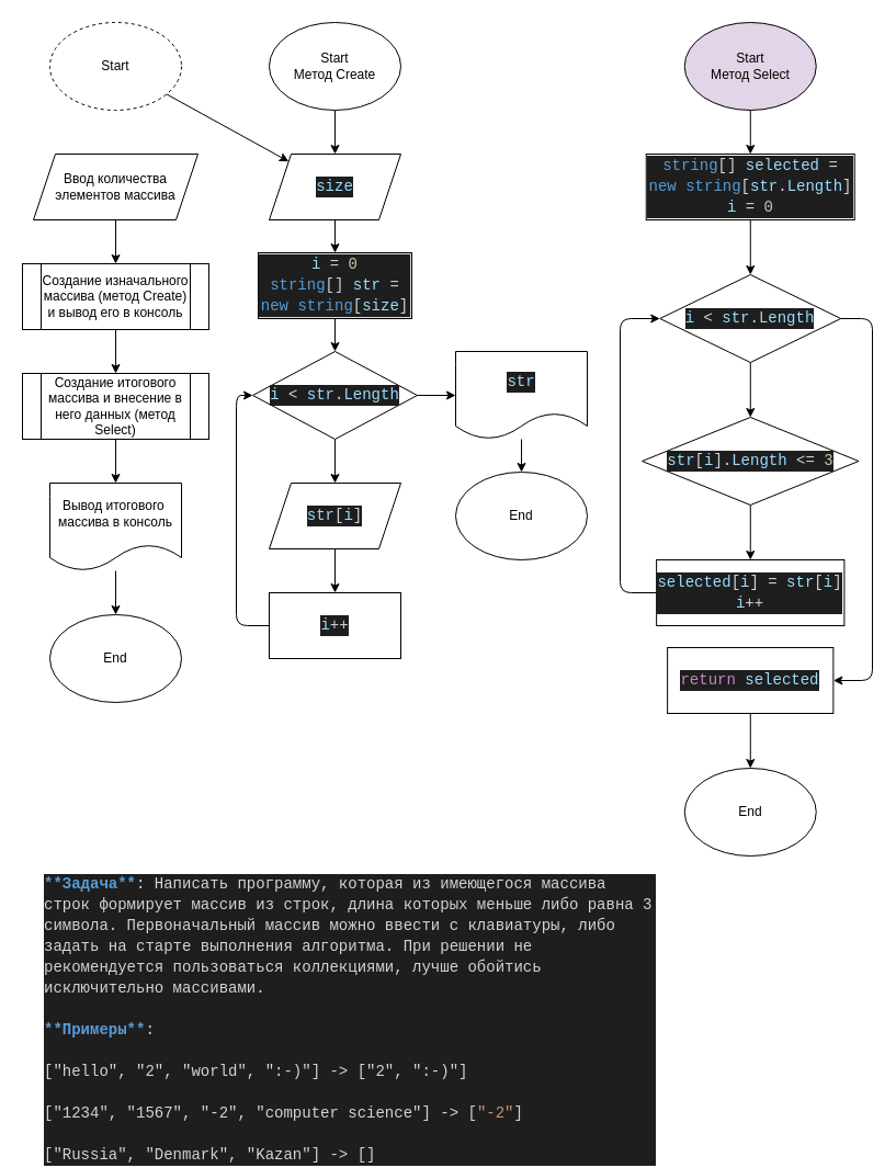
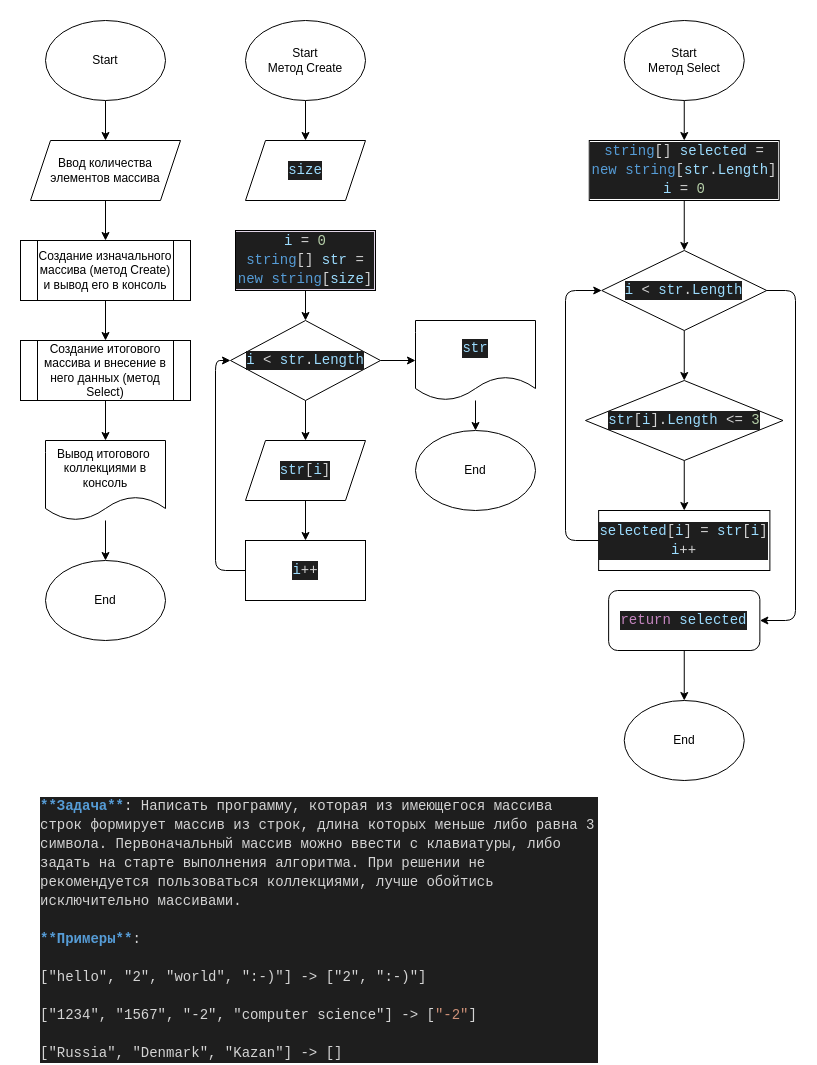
  <mxCell id="0" />
  <mxCell id="1" parent="0" />
- <mxCell id="2" style="edgeStyle=none;html=1;" edge="1" parent="1" source="3" target="25"><mxGeometry relative="1" as="geometry" /></mxCell>
- <mxCell id="3" value="Start" style="ellipse;whiteSpace=wrap;html=1;dashed=1;" vertex="1" parent="1"><mxGeometry x="45" y="20" width="120" height="80" as="geometry" /></mxCell>
+ <mxCell id="2" style="edgeStyle=none;html=1;" edge="1" parent="1" source="3" target="5"><mxGeometry relative="1" as="geometry" /></mxCell>
+ <mxCell id="3" value="Start" style="ellipse;whiteSpace=wrap;html=1;" vertex="1" parent="1"><mxGeometry x="45" y="20" width="120" height="80" as="geometry" /></mxCell>
  <mxCell id="4" style="edgeStyle=none;html=1;entryX=0.5;entryY=0;entryDx=0;entryDy=0;" edge="1" parent="1" source="5" target="12"><mxGeometry relative="1" as="geometry" /></mxCell>
  <mxCell id="5" value="Ввод количества&lt;br&gt;элементов массива" style="shape=parallelogram;perimeter=parallelogramPerimeter;whiteSpace=wrap;html=1;fixedSize=1;" vertex="1" parent="1"><mxGeometry x="30" y="140" width="150" height="60" as="geometry" /></mxCell>
  <mxCell id="6" style="edgeStyle=none;html=1;" edge="1" parent="1" source="7" target="8"><mxGeometry relative="1" as="geometry" /></mxCell>
- <mxCell id="7" value="Вывод итогового&amp;nbsp;&lt;br&gt;массива в консоль" style="shape=document;whiteSpace=wrap;html=1;boundedLbl=1;" vertex="1" parent="1"><mxGeometry x="45" y="440" width="120" height="80" as="geometry" /></mxCell>
+ <mxCell id="7" value="Вывод итогового&amp;nbsp;&lt;br&gt;коллекциями в консоль" style="shape=document;whiteSpace=wrap;html=1;boundedLbl=1;" vertex="1" parent="1"><mxGeometry x="45" y="440" width="120" height="80" as="geometry" /></mxCell>
  <mxCell id="8" value="End" style="ellipse;whiteSpace=wrap;html=1;" vertex="1" parent="1"><mxGeometry x="45" y="560" width="120" height="80" as="geometry" /></mxCell>
  <mxCell id="9" style="edgeStyle=none;html=1;entryX=0.5;entryY=0;entryDx=0;entryDy=0;" edge="1" parent="1" source="10" target="25"><mxGeometry relative="1" as="geometry" /></mxCell>
  <mxCell id="10" value="Start&lt;br&gt;Метод Create" style="ellipse;whiteSpace=wrap;html=1;" vertex="1" parent="1"><mxGeometry x="245" y="20" width="120" height="80" as="geometry" /></mxCell>
  <mxCell id="11" style="edgeStyle=none;html=1;entryX=0.5;entryY=0;entryDx=0;entryDy=0;" edge="1" parent="1" source="12" target="14"><mxGeometry relative="1" as="geometry" /></mxCell>
  <mxCell id="12" value="&lt;span&gt;Создание изначального массива (метод Create)&lt;/span&gt;&lt;br&gt;&lt;span&gt;и вывод его в консоль&lt;/span&gt;" style="shape=process;whiteSpace=wrap;html=1;backgroundOutline=1;" vertex="1" parent="1"><mxGeometry x="20" y="240" width="170" height="60" as="geometry" /></mxCell>
  <mxCell id="13" style="edgeStyle=none;html=1;entryX=0.5;entryY=0;entryDx=0;entryDy=0;" edge="1" parent="1" source="14" target="7"><mxGeometry relative="1" as="geometry" /></mxCell>
  <mxCell id="14" value="&lt;span&gt;Создание итогового массива и внесение в него данных (метод Select)&lt;/span&gt;" style="shape=process;whiteSpace=wrap;html=1;backgroundOutline=1;" vertex="1" parent="1"><mxGeometry x="20" y="340" width="170" height="60" as="geometry" /></mxCell>
  <mxCell id="15" style="edgeStyle=none;html=1;" edge="1" parent="1" source="16" target="19"><mxGeometry relative="1" as="geometry" /></mxCell>
  <mxCell id="16" value="&lt;div style=&quot;color: rgb(212 , 212 , 212) ; background-color: rgb(30 , 30 , 30) ; font-family: &amp;#34;consolas&amp;#34; , &amp;#34;courier new&amp;#34; , monospace ; font-size: 14px ; line-height: 19px&quot;&gt;&lt;div style=&quot;font-family: &amp;#34;consolas&amp;#34; , &amp;#34;courier new&amp;#34; , monospace ; line-height: 19px&quot;&gt;&lt;span style=&quot;color: #9cdcfe&quot;&gt;i&lt;/span&gt; = &lt;span style=&quot;color: #b5cea8&quot;&gt;0&lt;/span&gt;&lt;/div&gt;&lt;div style=&quot;font-family: &amp;#34;consolas&amp;#34; , &amp;#34;courier new&amp;#34; , monospace ; line-height: 19px&quot;&gt;&lt;div style=&quot;font-family: &amp;#34;consolas&amp;#34; , &amp;#34;courier new&amp;#34; , monospace ; line-height: 19px&quot;&gt;&lt;span style=&quot;color: #569cd6&quot;&gt;string&lt;/span&gt;[] &lt;span style=&quot;color: #9cdcfe&quot;&gt;str&lt;/span&gt; = &lt;span style=&quot;color: #569cd6&quot;&gt;new&lt;/span&gt; &lt;span style=&quot;color: #569cd6&quot;&gt;string&lt;/span&gt;[&lt;span style=&quot;color: #9cdcfe&quot;&gt;size&lt;/span&gt;]&lt;/div&gt;&lt;/div&gt;&lt;/div&gt;" style="rounded=0;whiteSpace=wrap;html=1;fillColor=#e1d5e7;" vertex="1" parent="1"><mxGeometry x="235" y="230" width="140" height="60" as="geometry" /></mxCell>
  <mxCell id="17" style="edgeStyle=none;html=1;entryX=0.5;entryY=0;entryDx=0;entryDy=0;" edge="1" parent="1" source="19" target="21"><mxGeometry relative="1" as="geometry" /></mxCell>
  <mxCell id="18" style="edgeStyle=none;html=1;" edge="1" parent="1" source="19" target="27"><mxGeometry relative="1" as="geometry"><mxPoint x="425" y="360" as="targetPoint" /></mxGeometry></mxCell>
  <mxCell id="19" value="&lt;div style=&quot;color: rgb(212 , 212 , 212) ; background-color: rgb(30 , 30 , 30) ; font-family: &amp;#34;consolas&amp;#34; , &amp;#34;courier new&amp;#34; , monospace ; font-size: 14px ; line-height: 19px&quot;&gt;&lt;span style=&quot;color: #9cdcfe&quot;&gt;i&lt;/span&gt; &amp;lt; &lt;span style=&quot;color: #9cdcfe&quot;&gt;str&lt;/span&gt;.&lt;span style=&quot;color: #9cdcfe&quot;&gt;Length&lt;/span&gt;&lt;/div&gt;" style="rhombus;whiteSpace=wrap;html=1;" vertex="1" parent="1"><mxGeometry x="230" y="320" width="150" height="80" as="geometry" /></mxCell>
  <mxCell id="20" style="edgeStyle=none;html=1;entryX=0.5;entryY=0;entryDx=0;entryDy=0;" edge="1" parent="1" source="21" target="23"><mxGeometry relative="1" as="geometry" /></mxCell>
  <mxCell id="21" value="&lt;div style=&quot;color: rgb(212 , 212 , 212) ; background-color: rgb(30 , 30 , 30) ; font-family: &amp;#34;consolas&amp;#34; , &amp;#34;courier new&amp;#34; , monospace ; font-size: 14px ; line-height: 19px&quot;&gt;&lt;span style=&quot;color: #9cdcfe&quot;&gt;str&lt;/span&gt;[&lt;span style=&quot;color: #9cdcfe&quot;&gt;i&lt;/span&gt;]&lt;/div&gt;" style="shape=parallelogram;perimeter=parallelogramPerimeter;whiteSpace=wrap;html=1;fixedSize=1;" vertex="1" parent="1"><mxGeometry x="245" y="440" width="120" height="60" as="geometry" /></mxCell>
  <mxCell id="22" style="edgeStyle=none;html=1;entryX=0;entryY=0.5;entryDx=0;entryDy=0;exitX=0;exitY=0.5;exitDx=0;exitDy=0;" edge="1" parent="1" source="23" target="19"><mxGeometry relative="1" as="geometry"><mxPoint x="215" y="570" as="targetPoint" /><Array as="points"><mxPoint x="215" y="570" /><mxPoint x="215" y="360" /></Array></mxGeometry></mxCell>
  <mxCell id="23" value="&lt;div style=&quot;color: rgb(212 , 212 , 212) ; background-color: rgb(30 , 30 , 30) ; font-family: &amp;#34;consolas&amp;#34; , &amp;#34;courier new&amp;#34; , monospace ; font-size: 14px ; line-height: 19px&quot;&gt;&lt;span style=&quot;color: #9cdcfe&quot;&gt;i&lt;/span&gt;++&lt;/div&gt;" style="rounded=0;whiteSpace=wrap;html=1;" vertex="1" parent="1"><mxGeometry x="245" y="540" width="120" height="60" as="geometry" /></mxCell>
- <mxCell id="24" style="edgeStyle=none;html=1;entryX=0.5;entryY=0;entryDx=0;entryDy=0;" edge="1" parent="1" source="25" target="16"><mxGeometry relative="1" as="geometry" /></mxCell>
  <mxCell id="25" value="&lt;div style=&quot;color: rgb(212 , 212 , 212) ; background-color: rgb(30 , 30 , 30) ; font-family: &amp;#34;consolas&amp;#34; , &amp;#34;courier new&amp;#34; , monospace ; font-size: 14px ; line-height: 19px&quot;&gt;&lt;span style=&quot;color: #9cdcfe&quot;&gt;size&lt;/span&gt;&lt;/div&gt;" style="shape=parallelogram;perimeter=parallelogramPerimeter;whiteSpace=wrap;html=1;fixedSize=1;" vertex="1" parent="1"><mxGeometry x="245" y="140" width="120" height="60" as="geometry" /></mxCell>
  <mxCell id="26" style="edgeStyle=none;html=1;" edge="1" parent="1" source="27" target="28"><mxGeometry relative="1" as="geometry" /></mxCell>
  <mxCell id="27" value="&lt;div style=&quot;color: rgb(212 , 212 , 212) ; background-color: rgb(30 , 30 , 30) ; font-family: &amp;#34;consolas&amp;#34; , &amp;#34;courier new&amp;#34; , monospace ; font-size: 14px ; line-height: 19px&quot;&gt;&lt;span style=&quot;color: #9cdcfe&quot;&gt;str&lt;/span&gt;&lt;/div&gt;" style="shape=document;whiteSpace=wrap;html=1;boundedLbl=1;" vertex="1" parent="1"><mxGeometry x="415" y="320" width="120" height="80" as="geometry" /></mxCell>
  <mxCell id="28" value="End" style="ellipse;whiteSpace=wrap;html=1;" vertex="1" parent="1"><mxGeometry x="415" y="430" width="120" height="80" as="geometry" /></mxCell>
  <mxCell id="29" style="edgeStyle=none;html=1;" edge="1" parent="1" source="30" target="32"><mxGeometry relative="1" as="geometry" /></mxCell>
- <mxCell id="30" value="Start&lt;br&gt;Метод Select" style="ellipse;whiteSpace=wrap;html=1;fillColor=#e1d5e7;" vertex="1" parent="1"><mxGeometry x="623.75" y="20" width="120" height="80" as="geometry" /></mxCell>
+ <mxCell id="30" value="Start&lt;br&gt;Метод Select" style="ellipse;whiteSpace=wrap;html=1;" vertex="1" parent="1"><mxGeometry x="623.75" y="20" width="120" height="80" as="geometry" /></mxCell>
  <mxCell id="31" style="edgeStyle=none;html=1;entryX=0.5;entryY=0;entryDx=0;entryDy=0;" edge="1" parent="1" source="32" target="35"><mxGeometry relative="1" as="geometry" /></mxCell>
  <mxCell id="32" value="&lt;div style=&quot;color: rgb(212 , 212 , 212) ; background-color: rgb(30 , 30 , 30) ; font-family: &amp;#34;consolas&amp;#34; , &amp;#34;courier new&amp;#34; , monospace ; font-size: 14px ; line-height: 19px&quot;&gt;&lt;span style=&quot;color: #569cd6&quot;&gt;string&lt;/span&gt;[] &lt;span style=&quot;color: #9cdcfe&quot;&gt;selected&lt;/span&gt; = &lt;span style=&quot;color: #569cd6&quot;&gt;new&lt;/span&gt; &lt;span style=&quot;color: #569cd6&quot;&gt;string&lt;/span&gt;[&lt;span style=&quot;color: #9cdcfe&quot;&gt;str&lt;/span&gt;.&lt;span style=&quot;color: #9cdcfe&quot;&gt;Length&lt;/span&gt;]&lt;/div&gt;&lt;div style=&quot;color: rgb(212 , 212 , 212) ; background-color: rgb(30 , 30 , 30) ; font-family: &amp;#34;consolas&amp;#34; , &amp;#34;courier new&amp;#34; , monospace ; font-size: 14px ; line-height: 19px&quot;&gt;&lt;div style=&quot;font-family: &amp;#34;consolas&amp;#34; , &amp;#34;courier new&amp;#34; , monospace ; line-height: 19px&quot;&gt;&lt;span style=&quot;color: #9cdcfe&quot;&gt;i&lt;/span&gt; = &lt;span style=&quot;color: #b5cea8&quot;&gt;0&lt;/span&gt;&lt;/div&gt;&lt;/div&gt;" style="rounded=0;whiteSpace=wrap;html=1;" vertex="1" parent="1"><mxGeometry x="588.75" y="140" width="190" height="60" as="geometry" /></mxCell>
  <mxCell id="33" style="edgeStyle=none;html=1;entryX=0.5;entryY=0;entryDx=0;entryDy=0;" edge="1" parent="1" source="35" target="37"><mxGeometry relative="1" as="geometry" /></mxCell>
  <mxCell id="34" style="edgeStyle=none;html=1;entryX=1;entryY=0.5;entryDx=0;entryDy=0;exitX=1;exitY=0.5;exitDx=0;exitDy=0;" edge="1" parent="1" source="35" target="41"><mxGeometry relative="1" as="geometry"><Array as="points"><mxPoint x="795" y="290" /><mxPoint x="795" y="620" /></Array></mxGeometry></mxCell>
  <mxCell id="35" value="&lt;div style=&quot;color: rgb(212 , 212 , 212) ; background-color: rgb(30 , 30 , 30) ; font-family: &amp;#34;consolas&amp;#34; , &amp;#34;courier new&amp;#34; , monospace ; font-size: 14px ; line-height: 19px&quot;&gt;&lt;div style=&quot;font-family: &amp;#34;consolas&amp;#34; , &amp;#34;courier new&amp;#34; , monospace ; line-height: 19px&quot;&gt;&lt;span style=&quot;color: #9cdcfe&quot;&gt;i&lt;/span&gt; &amp;lt; &lt;span style=&quot;color: #9cdcfe&quot;&gt;str&lt;/span&gt;.&lt;span style=&quot;color: #9cdcfe&quot;&gt;Length&lt;/span&gt;&lt;/div&gt;&lt;/div&gt;" style="rhombus;whiteSpace=wrap;html=1;" vertex="1" parent="1"><mxGeometry x="601.25" y="250" width="165" height="80" as="geometry" /></mxCell>
  <mxCell id="36" style="edgeStyle=none;html=1;" edge="1" parent="1" source="37"><mxGeometry relative="1" as="geometry"><mxPoint x="683.75" y="510" as="targetPoint" /></mxGeometry></mxCell>
  <mxCell id="37" value="&lt;div style=&quot;color: rgb(212 , 212 , 212) ; background-color: rgb(30 , 30 , 30) ; font-family: &amp;#34;consolas&amp;#34; , &amp;#34;courier new&amp;#34; , monospace ; font-size: 14px ; line-height: 19px&quot;&gt;&lt;div style=&quot;font-family: &amp;#34;consolas&amp;#34; , &amp;#34;courier new&amp;#34; , monospace ; line-height: 19px&quot;&gt;&lt;span style=&quot;color: #9cdcfe&quot;&gt;str&lt;/span&gt;[&lt;span style=&quot;color: #9cdcfe&quot;&gt;i&lt;/span&gt;].&lt;span style=&quot;color: #9cdcfe&quot;&gt;Length&lt;/span&gt; &amp;lt;= &lt;span style=&quot;color: #b5cea8&quot;&gt;3&lt;/span&gt;&lt;/div&gt;&lt;/div&gt;" style="rhombus;whiteSpace=wrap;html=1;" vertex="1" parent="1"><mxGeometry x="585" y="380" width="197.5" height="80" as="geometry" /></mxCell>
  <mxCell id="38" style="edgeStyle=none;html=1;entryX=0;entryY=0.5;entryDx=0;entryDy=0;exitX=0;exitY=0.5;exitDx=0;exitDy=0;" edge="1" parent="1" source="39" target="35"><mxGeometry relative="1" as="geometry"><Array as="points"><mxPoint x="565" y="540" /><mxPoint x="565" y="290" /></Array></mxGeometry></mxCell>
  <mxCell id="39" value="&lt;div style=&quot;color: rgb(212 , 212 , 212) ; background-color: rgb(30 , 30 , 30) ; font-family: &amp;#34;consolas&amp;#34; , &amp;#34;courier new&amp;#34; , monospace ; font-size: 14px ; line-height: 19px&quot;&gt;&lt;span style=&quot;color: #9cdcfe&quot;&gt;selected&lt;/span&gt;[&lt;span style=&quot;color: #9cdcfe&quot;&gt;i&lt;/span&gt;] = &lt;span style=&quot;color: #9cdcfe&quot;&gt;str&lt;/span&gt;[&lt;span style=&quot;color: #9cdcfe&quot;&gt;i&lt;/span&gt;]&lt;/div&gt;&lt;div style=&quot;color: rgb(212 , 212 , 212) ; background-color: rgb(30 , 30 , 30) ; font-family: &amp;#34;consolas&amp;#34; , &amp;#34;courier new&amp;#34; , monospace ; font-size: 14px ; line-height: 19px&quot;&gt;&lt;div style=&quot;font-family: &amp;#34;consolas&amp;#34; , &amp;#34;courier new&amp;#34; , monospace ; line-height: 19px&quot;&gt;&lt;span style=&quot;color: #9cdcfe&quot;&gt;i&lt;/span&gt;++&lt;/div&gt;&lt;/div&gt;" style="rounded=0;whiteSpace=wrap;html=1;" vertex="1" parent="1"><mxGeometry x="598.13" y="510" width="171.25" height="60" as="geometry" /></mxCell>
  <mxCell id="40" style="edgeStyle=none;html=1;entryX=0.5;entryY=0;entryDx=0;entryDy=0;" edge="1" parent="1" source="41" target="42"><mxGeometry relative="1" as="geometry" /></mxCell>
- <mxCell id="41" value="&lt;div style=&quot;color: rgb(212 , 212 , 212) ; background-color: rgb(30 , 30 , 30) ; font-family: &amp;#34;consolas&amp;#34; , &amp;#34;courier new&amp;#34; , monospace ; font-size: 14px ; line-height: 19px&quot;&gt;&lt;span style=&quot;color: #c586c0&quot;&gt;return&lt;/span&gt; &lt;span style=&quot;color: #9cdcfe&quot;&gt;selected&lt;/span&gt;&lt;/div&gt;" style="rounded=0;whiteSpace=wrap;html=1;" vertex="1" parent="1"><mxGeometry x="608.13" y="590" width="151.24" height="60" as="geometry" /></mxCell>
+ <mxCell id="41" value="&lt;div style=&quot;color: rgb(212 , 212 , 212) ; background-color: rgb(30 , 30 , 30) ; font-family: &amp;#34;consolas&amp;#34; , &amp;#34;courier new&amp;#34; , monospace ; font-size: 14px ; line-height: 19px&quot;&gt;&lt;span style=&quot;color: #c586c0&quot;&gt;return&lt;/span&gt; &lt;span style=&quot;color: #9cdcfe&quot;&gt;selected&lt;/span&gt;&lt;/div&gt;" style="whiteSpace=wrap;html=1;rounded=1;" vertex="1" parent="1"><mxGeometry x="608.13" y="590" width="151.24" height="60" as="geometry" /></mxCell>
  <mxCell id="42" value="End" style="ellipse;whiteSpace=wrap;html=1;" vertex="1" parent="1"><mxGeometry x="623.76" y="700" width="120" height="80" as="geometry" /></mxCell>
  <mxCell id="43" value="&lt;div style=&quot;color: rgb(212, 212, 212); background-color: rgb(30, 30, 30); font-family: consolas, &amp;quot;courier new&amp;quot;, monospace; font-weight: normal; font-size: 14px; line-height: 19px;&quot;&gt;&lt;div&gt;&lt;span style=&quot;color: #569cd6 ; font-weight: bold&quot;&gt;**Задача**&lt;/span&gt;&lt;span style=&quot;color: #d4d4d4&quot;&gt;: Написать программу, которая из имеющегося массива строк формирует массив из строк, длина которых меньше либо равна 3 символа. Первоначальный массив можно ввести с клавиатуры, либо задать на старте выполнения алгоритма. При решении не рекомендуется пользоваться коллекциями, лучше обойтись исключительно массивами.&lt;/span&gt;&lt;/div&gt;&lt;br&gt;&lt;div&gt;&lt;span style=&quot;color: #569cd6 ; font-weight: bold&quot;&gt;**Примеры**&lt;/span&gt;&lt;span style=&quot;color: #d4d4d4&quot;&gt;:&lt;/span&gt;&lt;/div&gt;&lt;br&gt;&lt;div&gt;&lt;span style=&quot;color: #d4d4d4&quot;&gt;[&quot;hello&quot;, &quot;2&quot;, &quot;world&quot;, &quot;:-)&quot;] -&amp;gt; [&quot;2&quot;, &quot;:-)&quot;]&lt;/span&gt;&lt;/div&gt;&lt;br&gt;&lt;div&gt;&lt;span style=&quot;color: #d4d4d4&quot;&gt;[&quot;1234&quot;, &quot;1567&quot;, &quot;-2&quot;, &quot;computer science&quot;] -&amp;gt; [&lt;/span&gt;&lt;span style=&quot;color: #ce9178&quot;&gt;&quot;-2&quot;&lt;/span&gt;&lt;span style=&quot;color: #d4d4d4&quot;&gt;]&lt;/span&gt;&lt;/div&gt;&lt;br&gt;&lt;div&gt;&lt;span style=&quot;color: #d4d4d4&quot;&gt;[&quot;Russia&quot;, &quot;Denmark&quot;, &quot;Kazan&quot;] -&amp;gt; []&lt;/span&gt;&lt;/div&gt;&lt;/div&gt;" style="text;whiteSpace=wrap;html=1;" vertex="1" parent="1"><mxGeometry x="38.13" y="790" width="560" height="120" as="geometry" /></mxCell>
